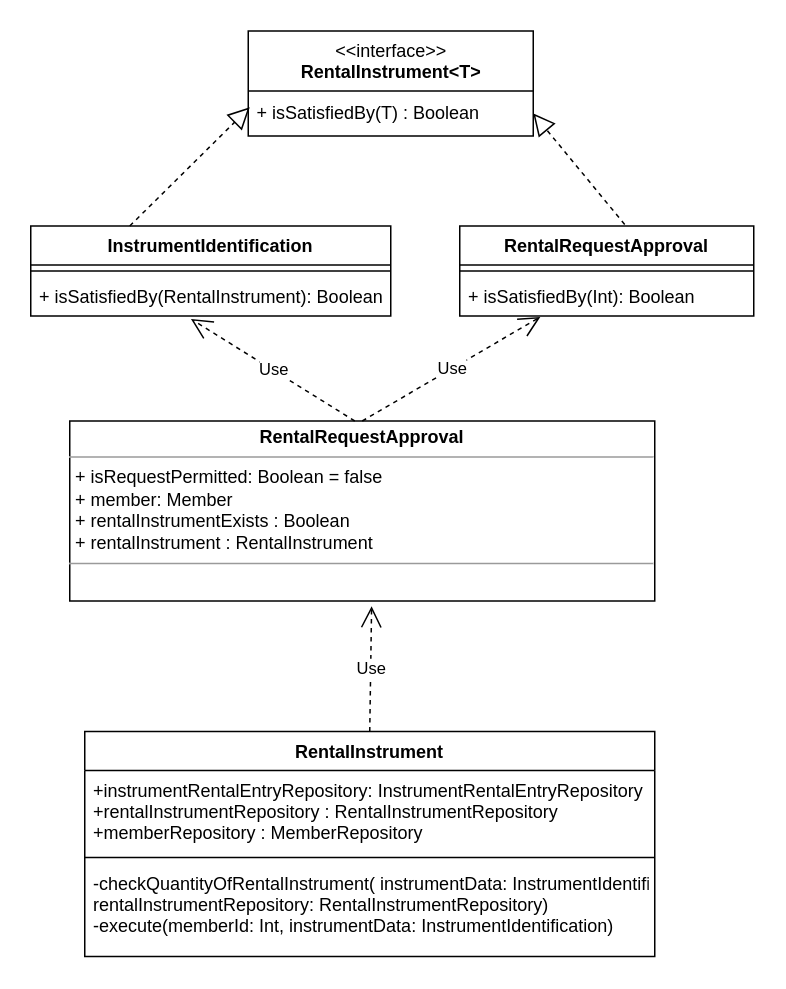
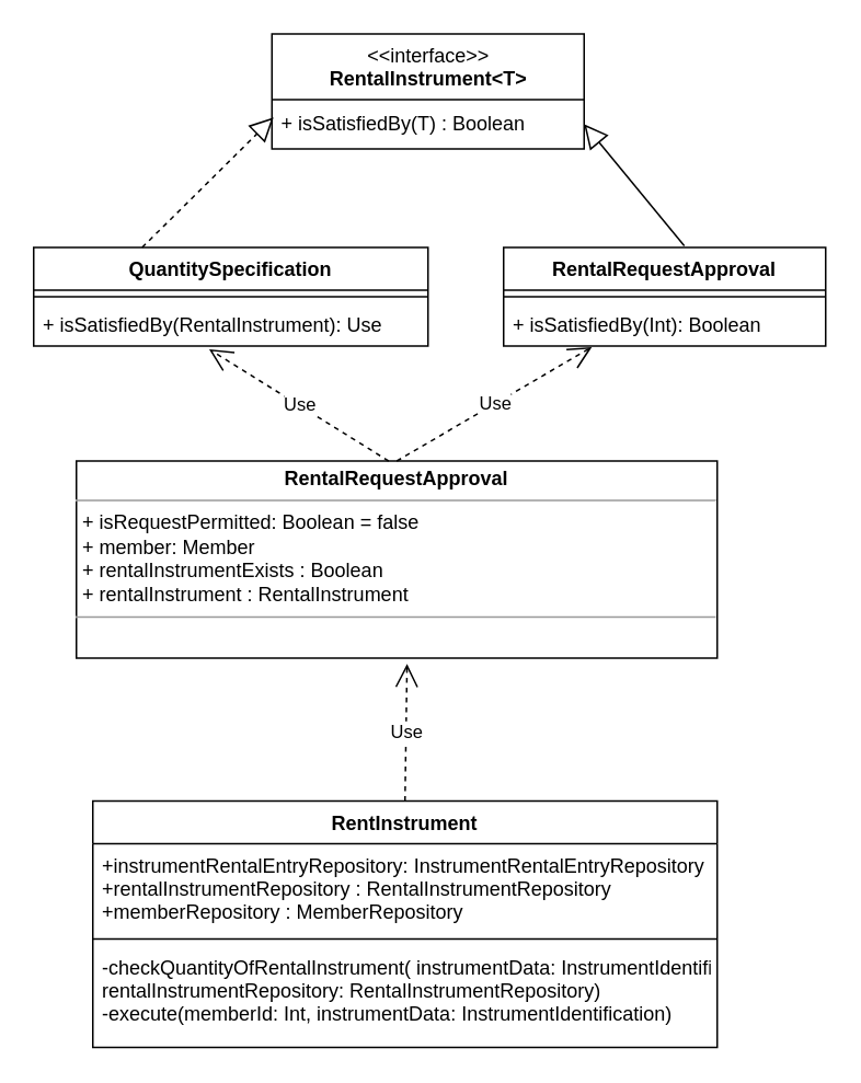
  <mxCell id="0" />
  <mxCell id="1" parent="0" />
- <mxCell id="2" value="RentalInstrument" style="swimlane;fontStyle=1;align=center;verticalAlign=top;childLayout=stackLayout;horizontal=1;startSize=26;horizontalStack=0;resizeParent=1;resizeParentMax=0;resizeLast=0;collapsible=1;marginBottom=0;labelBorderColor=none;strokeColor=default;fillColor=none;" vertex="1" parent="1"><mxGeometry x="56" y="487" width="380" height="150" as="geometry" /></mxCell>
+ <mxCell id="2" value="RentInstrument" style="swimlane;fontStyle=1;align=center;verticalAlign=top;childLayout=stackLayout;horizontal=1;startSize=26;horizontalStack=0;resizeParent=1;resizeParentMax=0;resizeLast=0;collapsible=1;marginBottom=0;labelBorderColor=none;strokeColor=default;fillColor=none;" vertex="1" parent="1"><mxGeometry x="56" y="487" width="380" height="150" as="geometry" /></mxCell>
  <mxCell id="3" value="+instrumentRentalEntryRepository: InstrumentRentalEntryRepository&#10;+rentalInstrumentRepository : RentalInstrumentRepository&#10;+memberRepository : MemberRepository" style="text;strokeColor=none;fillColor=none;align=left;verticalAlign=top;spacingLeft=4;spacingRight=4;overflow=hidden;rotatable=0;points=[[0,0.5],[1,0.5]];portConstraint=eastwest;labelBorderColor=none;" vertex="1" parent="2"><mxGeometry y="26" width="380" height="54" as="geometry" /></mxCell>
  <mxCell id="4" value="" style="line;strokeWidth=1;fillColor=none;align=left;verticalAlign=middle;spacingTop=-1;spacingLeft=3;spacingRight=3;rotatable=0;labelPosition=right;points=[];portConstraint=eastwest;labelBorderColor=none;" vertex="1" parent="2"><mxGeometry y="80" width="380" height="8" as="geometry" /></mxCell>
  <mxCell id="5" value="-checkQuantityOfRentalInstrument( instrumentData: InstrumentIdentification,&#10;rentalInstrumentRepository: RentalInstrumentRepository)&#10;-execute(memberId: Int, instrumentData: InstrumentIdentification)" style="text;strokeColor=none;fillColor=none;align=left;verticalAlign=top;spacingLeft=4;spacingRight=4;overflow=hidden;rotatable=0;points=[[0,0.5],[1,0.5]];portConstraint=eastwest;labelBorderColor=none;" vertex="1" parent="2"><mxGeometry y="88" width="380" height="62" as="geometry" /></mxCell>
  <mxCell id="6" value="Use" style="endArrow=open;endSize=12;dashed=1;html=1;rounded=0;exitX=0.5;exitY=0;exitDx=0;exitDy=0;entryX=0.516;entryY=1.029;entryDx=0;entryDy=0;entryPerimeter=0;" edge="1" parent="1" source="2" target="7"><mxGeometry width="160" relative="1" as="geometry"><mxPoint x="206" y="480" as="sourcePoint" /><mxPoint x="246" y="380" as="targetPoint" /></mxGeometry></mxCell>
  <mxCell id="7" value="&lt;p style=&quot;margin: 0px ; margin-top: 4px ; text-align: center&quot;&gt;&lt;b&gt;RentalRequestApproval&lt;/b&gt;&lt;br&gt;&lt;/p&gt;&lt;hr size=&quot;1&quot;&gt;&lt;p style=&quot;margin: 0px ; margin-left: 4px&quot;&gt;+ isRequestPermitted: Boolean = false&lt;/p&gt;&lt;p style=&quot;margin: 0px ; margin-left: 4px&quot;&gt;+&amp;nbsp;member: Member&lt;/p&gt;&lt;p style=&quot;margin: 0px ; margin-left: 4px&quot;&gt;+&amp;nbsp;rentalInstrumentExists : Boolean&lt;/p&gt;&lt;p style=&quot;margin: 0px ; margin-left: 4px&quot;&gt;+&amp;nbsp;rentalInstrument : RentalInstrument&lt;/p&gt;&lt;hr size=&quot;1&quot;&gt;&lt;p style=&quot;margin: 0px ; margin-left: 4px&quot;&gt;&lt;br&gt;&lt;/p&gt;" style="verticalAlign=top;align=left;overflow=fill;fontSize=12;fontFamily=Helvetica;html=1;labelBorderColor=none;strokeColor=default;fillColor=none;" vertex="1" parent="1"><mxGeometry x="46" y="280" width="390" height="120" as="geometry" /></mxCell>
  <mxCell id="8" value="Use" style="endArrow=open;endSize=12;dashed=1;html=1;rounded=0;exitX=0.5;exitY=0;exitDx=0;exitDy=0;entryX=0.274;entryY=1.023;entryDx=0;entryDy=0;entryPerimeter=0;" edge="1" parent="1" source="7" target="11"><mxGeometry width="160" relative="1" as="geometry"><mxPoint x="260" y="280" as="sourcePoint" /><mxPoint x="296" y="217" as="targetPoint" /></mxGeometry></mxCell>
  <mxCell id="9" value="RentalRequestApproval" style="swimlane;fontStyle=1;align=center;verticalAlign=top;childLayout=stackLayout;horizontal=1;startSize=26;horizontalStack=0;resizeParent=1;resizeParentMax=0;resizeLast=0;collapsible=1;marginBottom=0;labelBorderColor=none;strokeColor=default;fillColor=none;" vertex="1" parent="1"><mxGeometry x="306" y="150" width="196" height="60" as="geometry" /></mxCell>
  <mxCell id="10" value="" style="line;strokeWidth=1;fillColor=none;align=left;verticalAlign=middle;spacingTop=-1;spacingLeft=3;spacingRight=3;rotatable=0;labelPosition=right;points=[];portConstraint=eastwest;labelBorderColor=none;" vertex="1" parent="9"><mxGeometry y="26" width="196" height="8" as="geometry" /></mxCell>
  <mxCell id="11" value="+ isSatisfiedBy(Int): Boolean" style="text;strokeColor=none;fillColor=none;align=left;verticalAlign=top;spacingLeft=4;spacingRight=4;overflow=hidden;rotatable=0;points=[[0,0.5],[1,0.5]];portConstraint=eastwest;labelBorderColor=none;" vertex="1" parent="9"><mxGeometry y="34" width="196" height="26" as="geometry" /></mxCell>
- <mxCell id="12" value="InstrumentIdentification" style="swimlane;fontStyle=1;align=center;verticalAlign=top;childLayout=stackLayout;horizontal=1;startSize=26;horizontalStack=0;resizeParent=1;resizeParentMax=0;resizeLast=0;collapsible=1;marginBottom=0;labelBorderColor=none;strokeColor=default;fillColor=none;" vertex="1" parent="1"><mxGeometry x="20" y="150" width="240" height="60" as="geometry" /></mxCell>
+ <mxCell id="12" value="QuantitySpecification" style="swimlane;fontStyle=1;align=center;verticalAlign=top;childLayout=stackLayout;horizontal=1;startSize=26;horizontalStack=0;resizeParent=1;resizeParentMax=0;resizeLast=0;collapsible=1;marginBottom=0;labelBorderColor=none;strokeColor=default;fillColor=none;" vertex="1" parent="1"><mxGeometry x="20" y="150" width="240" height="60" as="geometry" /></mxCell>
  <mxCell id="13" value="" style="line;strokeWidth=1;fillColor=none;align=left;verticalAlign=middle;spacingTop=-1;spacingLeft=3;spacingRight=3;rotatable=0;labelPosition=right;points=[];portConstraint=eastwest;labelBorderColor=none;" vertex="1" parent="12"><mxGeometry y="26" width="240" height="8" as="geometry" /></mxCell>
- <mxCell id="14" value="+ isSatisfiedBy(RentalInstrument): Boolean" style="text;strokeColor=none;fillColor=none;align=left;verticalAlign=top;spacingLeft=4;spacingRight=4;overflow=hidden;rotatable=0;points=[[0,0.5],[1,0.5]];portConstraint=eastwest;labelBorderColor=none;" vertex="1" parent="12"><mxGeometry y="34" width="240" height="26" as="geometry" /></mxCell>
+ <mxCell id="14" value="+ isSatisfiedBy(RentalInstrument): Use" style="text;strokeColor=none;fillColor=none;align=left;verticalAlign=top;spacingLeft=4;spacingRight=4;overflow=hidden;rotatable=0;points=[[0,0.5],[1,0.5]];portConstraint=eastwest;labelBorderColor=none;" vertex="1" parent="12"><mxGeometry y="34" width="240" height="26" as="geometry" /></mxCell>
  <mxCell id="15" value="" style="endArrow=block;dashed=1;endFill=0;endSize=12;html=1;rounded=0;" edge="1" parent="12"><mxGeometry width="160" relative="1" as="geometry"><mxPoint x="66" as="sourcePoint" /><mxPoint x="146" y="-79.17" as="targetPoint" /></mxGeometry></mxCell>
  <mxCell id="16" value="Use" style="endArrow=open;endSize=12;dashed=1;html=1;rounded=0;exitX=0.5;exitY=0;exitDx=0;exitDy=0;entryX=0.445;entryY=1.076;entryDx=0;entryDy=0;entryPerimeter=0;" edge="1" parent="1" target="14"><mxGeometry width="160" relative="1" as="geometry"><mxPoint x="236" y="280" as="sourcePoint" /><mxPoint x="324.704" y="190.598" as="targetPoint" /></mxGeometry></mxCell>
  <mxCell id="17" value="&amp;lt;&amp;lt;interface&amp;gt;&amp;gt;&lt;br&gt;&lt;b&gt;RentalInstrument&amp;lt;T&amp;gt;&lt;/b&gt;" style="swimlane;fontStyle=0;align=center;verticalAlign=top;childLayout=stackLayout;horizontal=1;startSize=40;horizontalStack=0;resizeParent=1;resizeParentMax=0;resizeLast=0;collapsible=0;marginBottom=0;html=1;labelBorderColor=none;strokeColor=default;fillColor=none;labelBackgroundColor=none;" vertex="1" parent="1"><mxGeometry x="165" y="20" width="190" height="70" as="geometry" /></mxCell>
  <mxCell id="18" value="+&amp;nbsp;isSatisfiedBy(T) : Boolean" style="text;html=1;strokeColor=none;fillColor=none;align=left;verticalAlign=middle;spacingLeft=4;spacingRight=4;overflow=hidden;rotatable=0;points=[[0,0.5],[1,0.5]];portConstraint=eastwest;labelBorderColor=none;" vertex="1" parent="17"><mxGeometry y="40" width="190" height="30" as="geometry" /></mxCell>
- <mxCell id="19" value="" style="endArrow=block;dashed=1;endFill=0;endSize=12;html=1;rounded=0;exitX=0.561;exitY=-0.017;exitDx=0;exitDy=0;exitPerimeter=0;entryX=1;entryY=0.5;entryDx=0;entryDy=0;" edge="1" parent="1" source="9" target="18"><mxGeometry width="160" relative="1" as="geometry"><mxPoint x="386" y="130" as="sourcePoint" /><mxPoint x="466" y="50.83" as="targetPoint" /><Array as="points" /></mxGeometry></mxCell>
+ <mxCell id="19" value="" style="endArrow=block;dashed=0;endFill=0;endSize=12;html=1;rounded=0;exitX=0.561;exitY=-0.017;exitDx=0;exitDy=0;exitPerimeter=0;entryX=1;entryY=0.5;entryDx=0;entryDy=0;" edge="1" parent="1" source="9" target="18"><mxGeometry width="160" relative="1" as="geometry"><mxPoint x="386" y="130" as="sourcePoint" /><mxPoint x="466" y="50.83" as="targetPoint" /><Array as="points" /></mxGeometry></mxCell>
